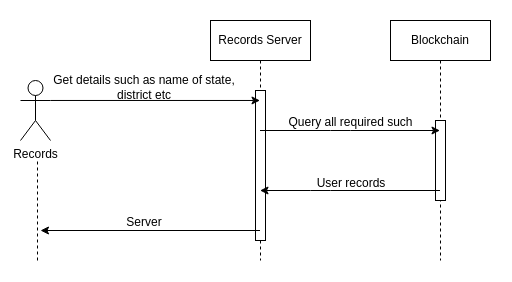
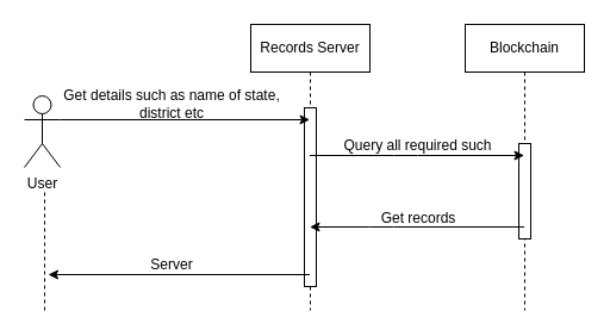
  <mxCell id="0" />
  <mxCell id="1" parent="0" />
  <mxCell id="2" value="Records Server" style="shape=umlLifeline;perimeter=lifelinePerimeter;whiteSpace=wrap;html=1;container=1;collapsible=0;recursiveResize=0;outlineConnect=0;" vertex="1" parent="1"><mxGeometry x="210" y="20" width="100" height="240" as="geometry" /></mxCell>
  <mxCell id="3" value="" style="html=1;points=[];perimeter=orthogonalPerimeter;" vertex="1" parent="2"><mxGeometry x="45" y="70" width="10" height="150" as="geometry" /></mxCell>
  <mxCell id="4" value="Blockchain" style="shape=umlLifeline;perimeter=lifelinePerimeter;whiteSpace=wrap;html=1;container=1;collapsible=0;recursiveResize=0;outlineConnect=0;" vertex="1" parent="1"><mxGeometry x="390" y="20" width="100" height="240" as="geometry" /></mxCell>
  <mxCell id="5" value="" style="html=1;points=[];perimeter=orthogonalPerimeter;" vertex="1" parent="4"><mxGeometry x="45" y="100" width="10" height="80" as="geometry" /></mxCell>
- <mxCell id="6" value="Records" style="shape=umlActor;verticalLabelPosition=bottom;verticalAlign=top;html=1;" vertex="1" parent="1"><mxGeometry x="20" y="80" width="30" height="60" as="geometry" /></mxCell>
+ <mxCell id="6" value="User" style="shape=umlActor;verticalLabelPosition=bottom;verticalAlign=top;html=1;" vertex="1" parent="1"><mxGeometry x="20" y="80" width="30" height="60" as="geometry" /></mxCell>
  <mxCell id="7" value="" style="endArrow=classic;html=1;exitX=1;exitY=0.333;exitDx=0;exitDy=0;exitPerimeter=0;" edge="1" parent="1" source="6" target="2"><mxGeometry width="50" height="50" relative="1" as="geometry"><mxPoint x="240" y="230" as="sourcePoint" /><mxPoint x="290" y="180" as="targetPoint" /></mxGeometry></mxCell>
  <mxCell id="8" value="" style="endArrow=classic;html=1;" edge="1" parent="1" source="2" target="4"><mxGeometry width="50" height="50" relative="1" as="geometry"><mxPoint x="240" y="220" as="sourcePoint" /><mxPoint x="290" y="170" as="targetPoint" /><Array as="points"><mxPoint x="340" y="130" /></Array></mxGeometry></mxCell>
  <mxCell id="9" value="" style="endArrow=classic;html=1;" edge="1" parent="1" source="4" target="2"><mxGeometry width="50" height="50" relative="1" as="geometry"><mxPoint x="240" y="220" as="sourcePoint" /><mxPoint x="290" y="170" as="targetPoint" /><Array as="points"><mxPoint x="320" y="190" /></Array></mxGeometry></mxCell>
  <mxCell id="10" value="" style="endArrow=none;dashed=1;html=1;" edge="1" parent="1"><mxGeometry width="50" height="50" relative="1" as="geometry"><mxPoint x="37" y="260" as="sourcePoint" /><mxPoint x="37" y="160" as="targetPoint" /></mxGeometry></mxCell>
  <mxCell id="11" value="" style="endArrow=classic;html=1;" edge="1" parent="1" source="2"><mxGeometry width="50" height="50" relative="1" as="geometry"><mxPoint x="220" y="220" as="sourcePoint" /><mxPoint x="40" y="230" as="targetPoint" /></mxGeometry></mxCell>
  <mxCell id="12" value="Server" style="text;html=1;strokeColor=none;fillColor=none;align=center;verticalAlign=middle;whiteSpace=wrap;rounded=0;" vertex="1" parent="1"><mxGeometry x="124" y="212" width="40" height="20" as="geometry" /></mxCell>
  <mxCell id="13" value="Get details such as name of state, district etc" style="text;html=1;strokeColor=none;fillColor=none;align=center;verticalAlign=middle;whiteSpace=wrap;rounded=0;" vertex="1" parent="1"><mxGeometry x="46" y="77" width="196" height="20" as="geometry" /></mxCell>
  <mxCell id="14" value="Query all required such" style="text;html=1;strokeColor=none;fillColor=none;align=center;verticalAlign=middle;whiteSpace=wrap;rounded=0;" vertex="1" parent="1"><mxGeometry x="273" y="112" width="155" height="20" as="geometry" /></mxCell>
- <mxCell id="15" value="User records" style="text;html=1;strokeColor=none;fillColor=none;align=center;verticalAlign=middle;whiteSpace=wrap;rounded=0;" vertex="1" parent="1"><mxGeometry x="295.5" y="173" width="110" height="20" as="geometry" /></mxCell>
+ <mxCell id="15" value="Get records" style="text;html=1;strokeColor=none;fillColor=none;align=center;verticalAlign=middle;whiteSpace=wrap;rounded=0;" vertex="1" parent="1"><mxGeometry x="295.5" y="173" width="110" height="20" as="geometry" /></mxCell>
